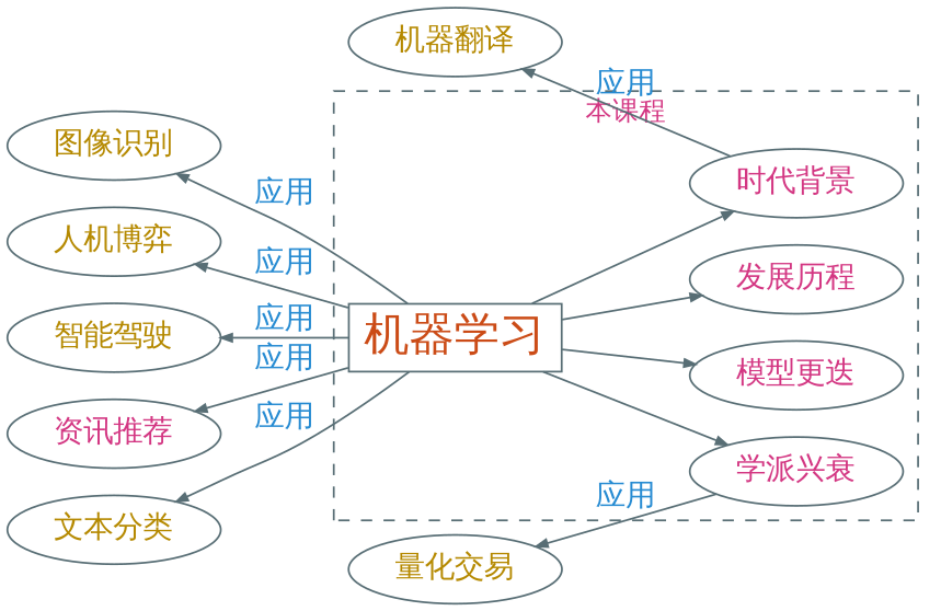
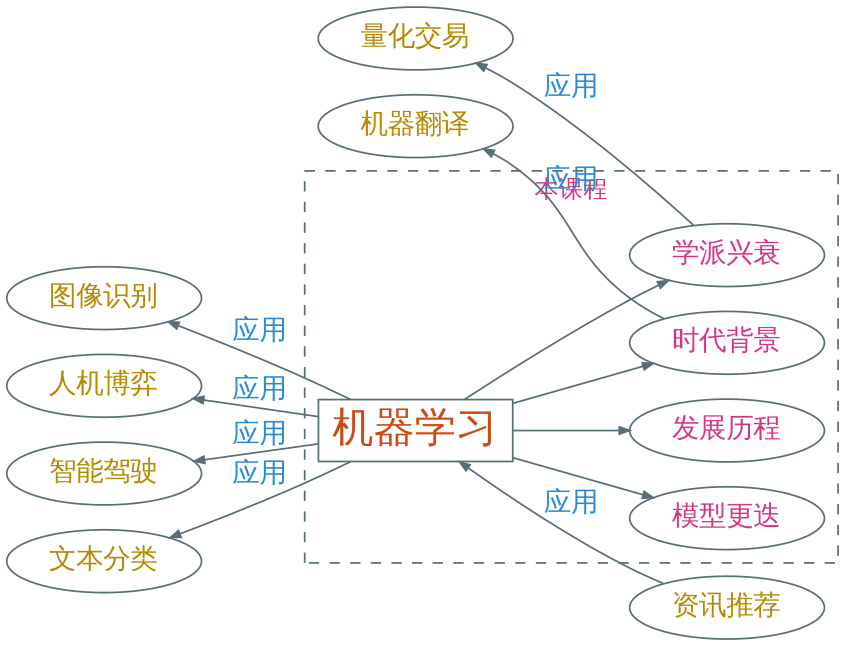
  digraph {
    nodesep=0.2
    rankdir=LR
    ranksep=0.5
    node [color="#586e75" fontcolor="#b58900" fontname=LXGWWenKai fontsize=16 shape=ellipse]
    edge [arrowsize=0.6 color="#586e75" fontcolor="#268bd2" fontname=LXGWWenKai fontsize=16 dir=back]
    "机器学习" [fontcolor="#cb4b16" fontsize=24 shape=box]
    "模型更迭" [fontcolor="#d33682"]
    "学派兴衰" [fontcolor="#d33682"]
    "发展历程" [fontcolor="#d33682"]
    "时代背景" [fontcolor="#d33682"]
    "图像识别"
    "人机博弈"
    "智能驾驶"
-   "资讯推荐" [fontcolor="#d33682"]
+   "资讯推荐"
    "文本分类"
    "机器翻译"
    "量化交易"
    subgraph cluster_1 {
      color="#586e75"
      fontcolor="#d33682"
      fontname=LXGWWenKai
      label="本课程"
      style=dashed
      "机器学习"
      "模型更迭"
      "学派兴衰"
      "发展历程"
      "时代背景"
    }
    "机器学习" -> "模型更迭" [dir=""]
    "机器学习" -> "学派兴衰" [dir=""]
    "机器学习" -> "发展历程" [dir=""]
    "机器学习" -> "时代背景" [dir=""]
    "图像识别" -> "机器学习" [label="应用"]
    "人机博弈" -> "机器学习" [label="应用"]
    "智能驾驶" -> "机器学习" [label="应用"]
-   "资讯推荐" -> "机器学习" [label="应用"]
+   "机器学习" -> "资讯推荐" [label="应用"]
    "文本分类" -> "机器学习" [label="应用"]
    "机器翻译" -> "时代背景" [label="应用"]
    "量化交易" -> "学派兴衰" [label="应用"]
  }
